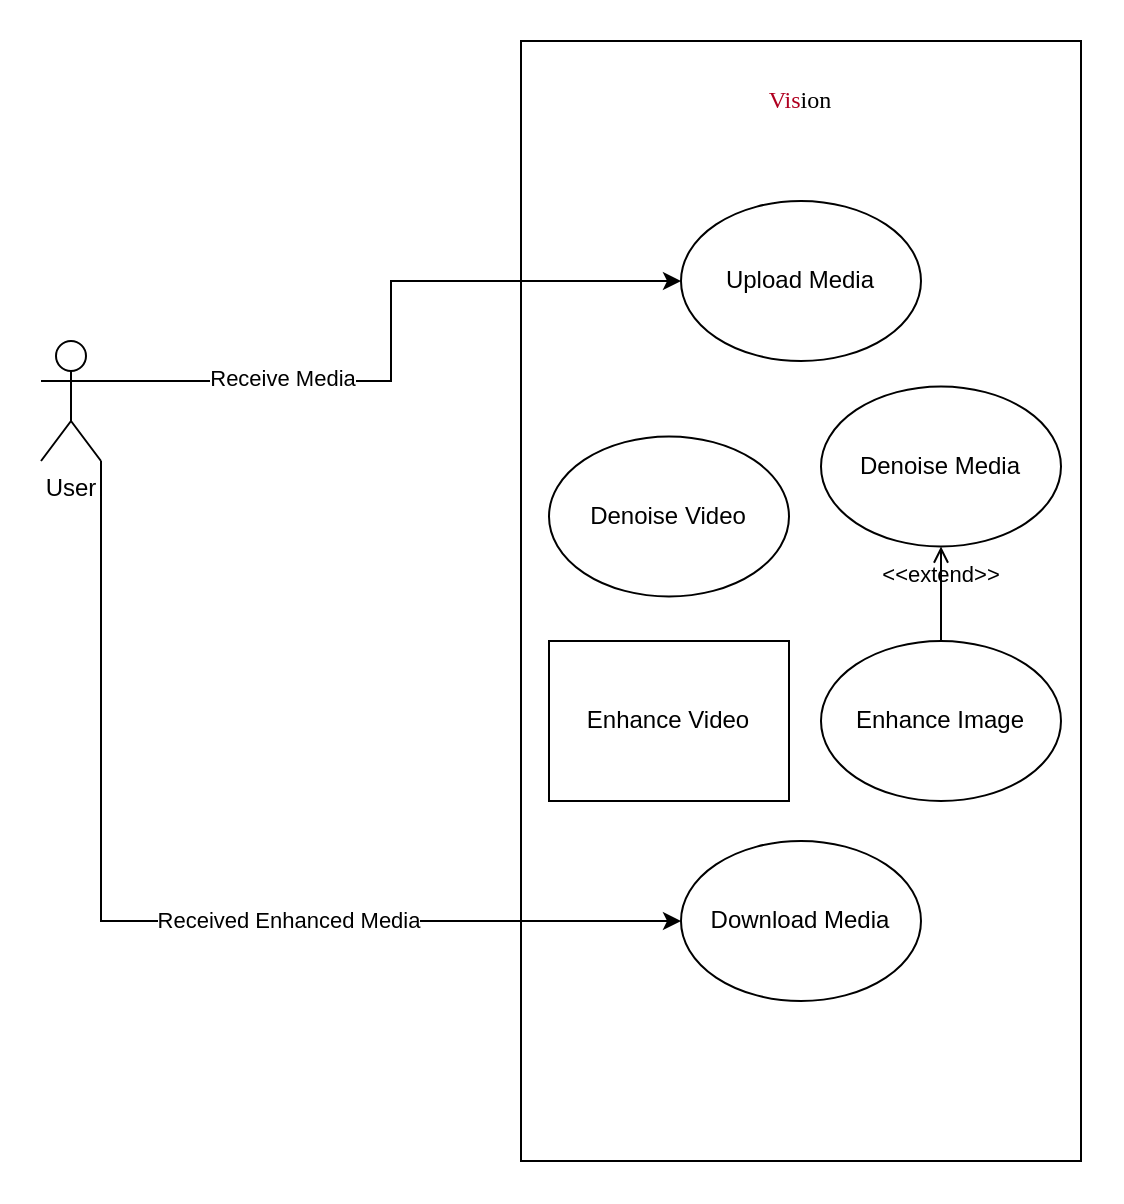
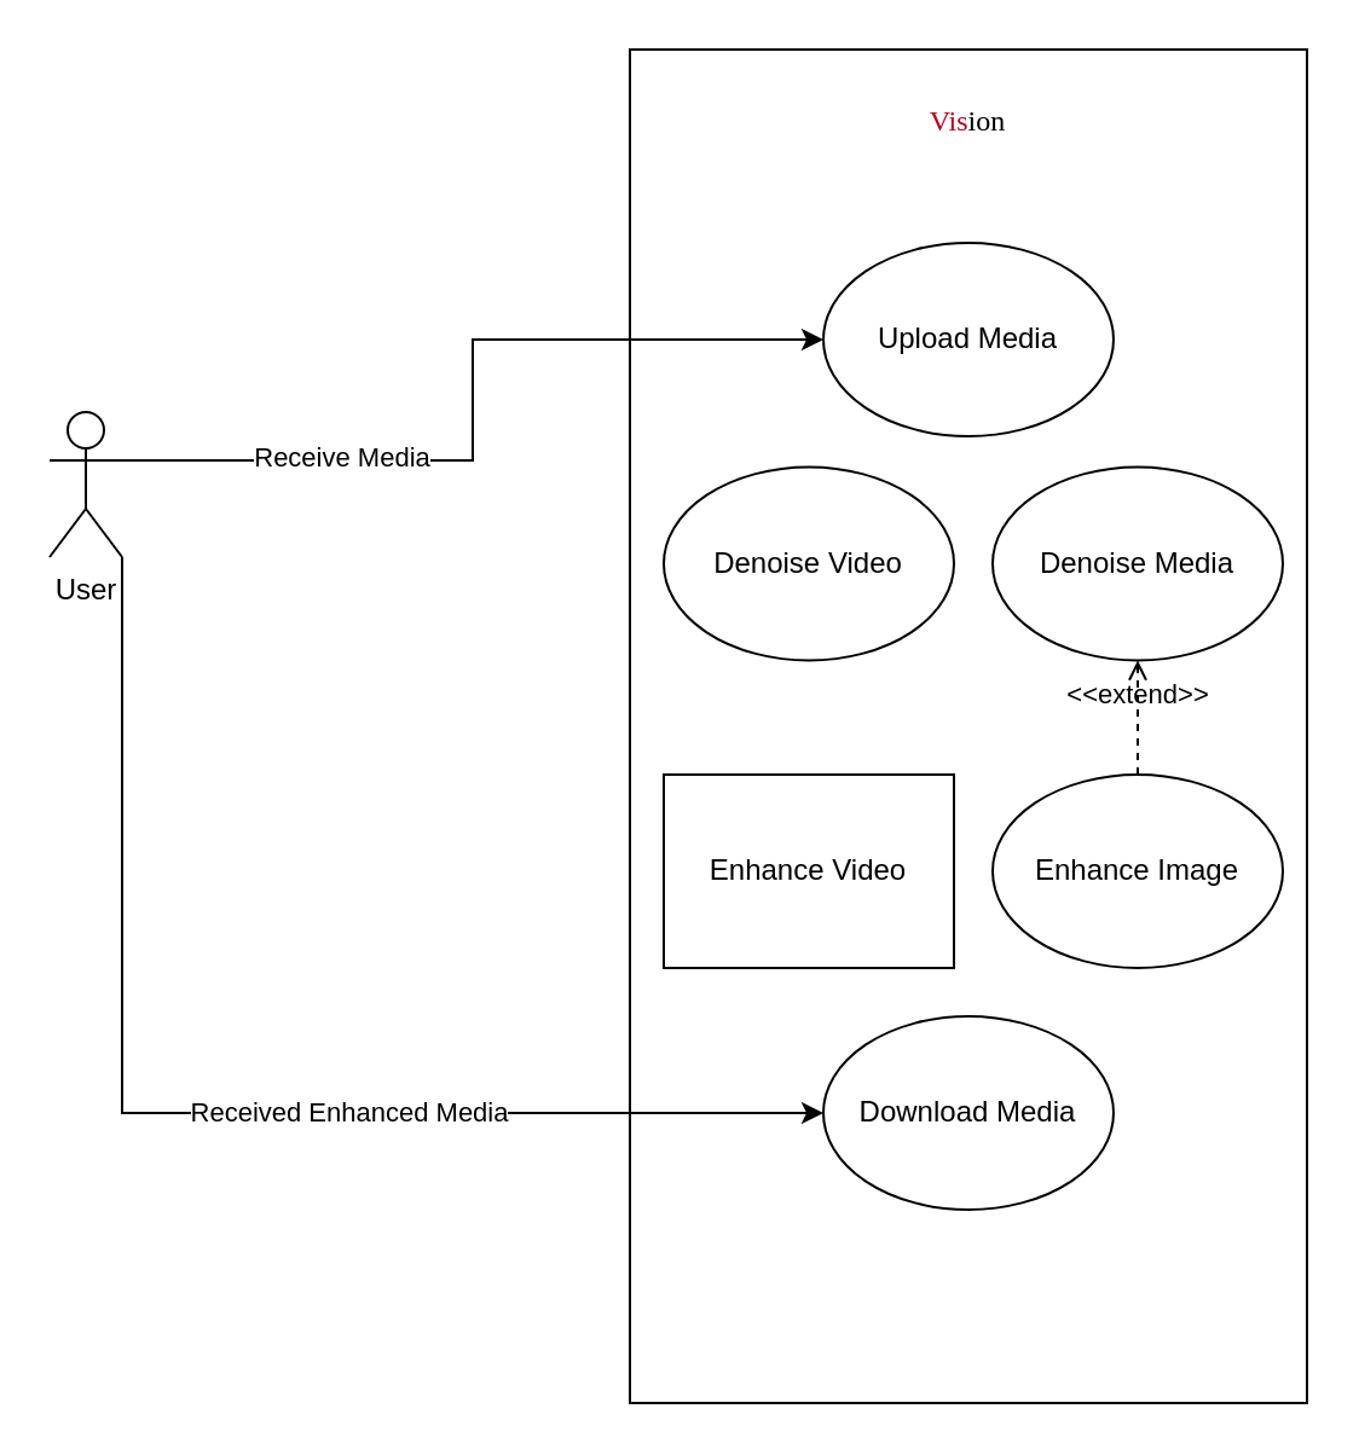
  <mxCell id="0" />
  <mxCell id="1" parent="0" />
  <mxCell id="2" value="" style="rounded=0;whiteSpace=wrap;html=1;fillColor=none;" parent="1" vertex="1"><mxGeometry x="260" y="20" width="280" height="560" as="geometry" /></mxCell>
- <mxCell id="3" value="Denoise Video" style="ellipse;whiteSpace=wrap;html=1;fillColor=none;" parent="1" vertex="1"><mxGeometry x="274" y="217.75" width="120" height="80" as="geometry" /></mxCell>
+ <mxCell id="3" value="Denoise Video" style="ellipse;whiteSpace=wrap;html=1;fillColor=none;" parent="1" vertex="1"><mxGeometry x="274" y="192.75" width="120" height="80" as="geometry" /></mxCell>
  <mxCell id="4" value="Denoise Media" style="ellipse;whiteSpace=wrap;html=1;fillColor=none;" parent="1" vertex="1"><mxGeometry x="410" y="192.75" width="120" height="80" as="geometry" /></mxCell>
  <mxCell id="5" value="Enhance Image" style="ellipse;whiteSpace=wrap;html=1;fillColor=none;" parent="1" vertex="1"><mxGeometry x="410" y="320" width="120" height="80" as="geometry" /></mxCell>
  <mxCell id="6" value="Enhance Video" style="whiteSpace=wrap;html=1;fillColor=none;rounded=0;" parent="1" vertex="1"><mxGeometry x="274" y="320" width="120" height="80" as="geometry" /></mxCell>
  <mxCell id="7" style="edgeStyle=orthogonalEdgeStyle;rounded=0;orthogonalLoop=1;jettySize=auto;html=1;exitX=1;exitY=0.333;exitDx=0;exitDy=0;exitPerimeter=0;entryX=0;entryY=0.5;entryDx=0;entryDy=0;" parent="1" source="12" target="13" edge="1"><mxGeometry relative="1" as="geometry" /></mxCell>
  <mxCell id="8" value="Receive Media" style="edgeLabel;html=1;align=center;verticalAlign=middle;resizable=0;points=[];" parent="7" vertex="1" connectable="0"><mxGeometry x="-0.79" y="1" relative="1" as="geometry"><mxPoint x="54" as="offset" /></mxGeometry></mxCell>
  <mxCell id="9" style="edgeStyle=orthogonalEdgeStyle;rounded=0;orthogonalLoop=1;jettySize=auto;html=1;exitX=1;exitY=1;exitDx=0;exitDy=0;exitPerimeter=0;entryX=0;entryY=0.5;entryDx=0;entryDy=0;" parent="1" source="12" target="14" edge="1"><mxGeometry relative="1" as="geometry" /></mxCell>
  <mxCell id="10" value="Text" style="edgeLabel;html=1;align=center;verticalAlign=middle;resizable=0;points=[];" parent="9" vertex="1" connectable="0"><mxGeometry x="0.244" y="2" relative="1" as="geometry"><mxPoint as="offset" /></mxGeometry></mxCell>
  <mxCell id="11" value="Received Enhanced Media" style="edgeLabel;html=1;align=center;verticalAlign=middle;resizable=0;points=[];" parent="9" vertex="1" connectable="0"><mxGeometry x="0.244" y="1" relative="1" as="geometry"><mxPoint as="offset" /></mxGeometry></mxCell>
  <mxCell id="12" value="User" style="shape=umlActor;verticalLabelPosition=bottom;verticalAlign=top;html=1;outlineConnect=0;fillColor=none;" parent="1" vertex="1"><mxGeometry x="20" y="170" width="30" height="60" as="geometry" /></mxCell>
  <mxCell id="13" value="Upload Media" style="ellipse;whiteSpace=wrap;html=1;fillColor=none;" parent="1" vertex="1"><mxGeometry x="340" y="100" width="120" height="80" as="geometry" /></mxCell>
  <mxCell id="14" value="Download Media" style="ellipse;whiteSpace=wrap;html=1;fillColor=none;" parent="1" vertex="1"><mxGeometry x="340" y="420" width="120" height="80" as="geometry" /></mxCell>
  <mxCell id="15" value="&lt;font data-font-src=&quot;https://fonts.googleapis.com/css?family=Caveat&quot; face=&quot;Caveat&quot;&gt;&lt;font color=&quot;#b00020&quot;&gt;Vis&lt;/font&gt;ion&lt;/font&gt;" style="text;html=1;strokeColor=none;fillColor=none;align=center;verticalAlign=middle;whiteSpace=wrap;rounded=0;" parent="1" vertex="1"><mxGeometry x="380" y="40" width="40" height="20" as="geometry" /></mxCell>
- <mxCell id="16" value="&amp;lt;&amp;lt;extend&amp;gt;&amp;gt;" style="html=1;verticalAlign=bottom;labelBackgroundColor=none;endArrow=open;endFill=0;dashed=0;entryX=0.5;entryY=1;entryDx=0;entryDy=0;exitX=0.5;exitY=0;exitDx=0;exitDy=0;" edge="1" parent="1" source="5" target="4"><mxGeometry width="160" relative="1" as="geometry"><mxPoint x="580" y="330" as="sourcePoint" /><mxPoint x="740" y="330" as="targetPoint" /></mxGeometry></mxCell>
+ <mxCell id="16" value="&amp;lt;&amp;lt;extend&amp;gt;&amp;gt;" style="html=1;verticalAlign=bottom;labelBackgroundColor=none;endArrow=open;endFill=0;dashed=1;entryX=0.5;entryY=1;entryDx=0;entryDy=0;exitX=0.5;exitY=0;exitDx=0;exitDy=0;" edge="1" parent="1" source="5" target="4"><mxGeometry width="160" relative="1" as="geometry"><mxPoint x="580" y="330" as="sourcePoint" /><mxPoint x="740" y="330" as="targetPoint" /></mxGeometry></mxCell>
